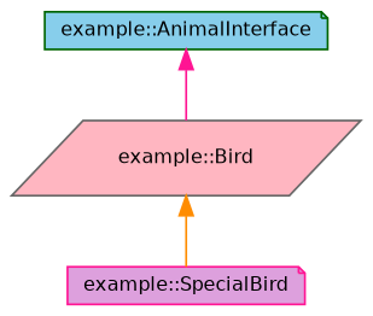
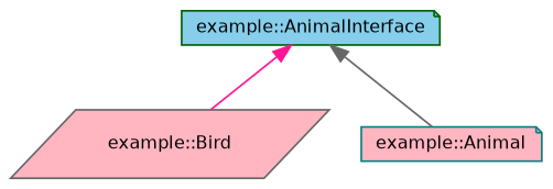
  digraph {
    node [fillcolor=lightpink fontname=Helvetica fontsize=10 shape=note style=filled]
    edge [dir=back fontname=Helvetica fontsize=10 labelfontname=Helvetica labelfontsize=10 style=solid]
    n1 [color=gray40 fontcolor=black height=0.2 label="example::Bird" shape=parallelogram width=0.4]
-   n2 [color=deeppink fillcolor=plum height=0.2 label="example::SpecialBird" width=0.4]
+   n3 [color=teal height=0.2 label="example::Animal" width=0.4]
    n4 [color=darkgreen fillcolor=skyblue height=0.2 label="example::AnimalInterface" width=0.4]
-   n1 -> n2 [color=darkorange]
    n4 -> n1 [color=deeppink]
+   n4 -> n3 [color=gray40]
  }
